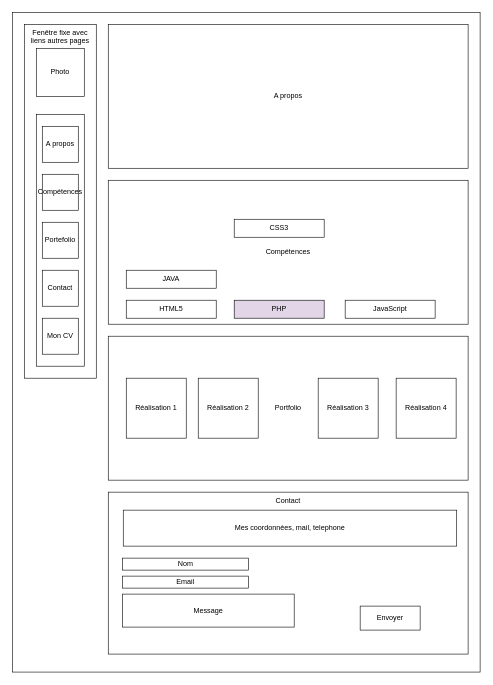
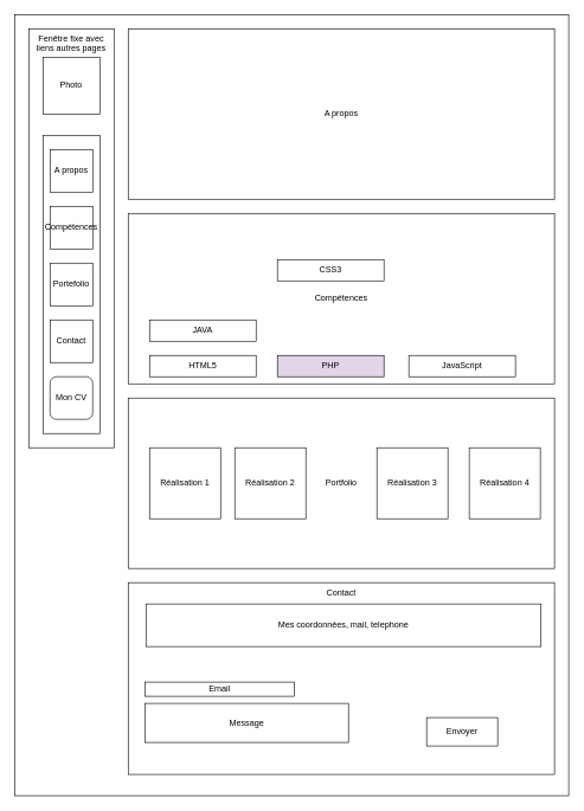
  <mxCell id="0" />
  <mxCell id="1" parent="0" />
  <mxCell id="2" value="" style="rounded=0;whiteSpace=wrap;html=1;" vertex="1" parent="1"><mxGeometry x="20" y="20" width="780" height="1100" as="geometry" /></mxCell>
  <mxCell id="3" value="&lt;div&gt;Fenêtre fixe avec liens autres pages&lt;/div&gt;" style="rounded=0;whiteSpace=wrap;html=1;verticalAlign=top;" vertex="1" parent="1"><mxGeometry x="40" y="40" width="120" height="590" as="geometry" /></mxCell>
  <mxCell id="4" value="Photo" style="rounded=0;whiteSpace=wrap;html=1;" vertex="1" parent="1"><mxGeometry x="60" y="80" width="80" height="80" as="geometry" /></mxCell>
  <mxCell id="5" value="" style="rounded=0;whiteSpace=wrap;html=1;" vertex="1" parent="1"><mxGeometry x="60" y="190" width="80" height="420" as="geometry" /></mxCell>
  <mxCell id="6" value="&lt;div&gt;A propos&lt;/div&gt;" style="rounded=0;whiteSpace=wrap;html=1;" vertex="1" parent="1"><mxGeometry x="70" y="210" width="60" height="60" as="geometry" /></mxCell>
  <mxCell id="7" value="Contact" style="rounded=0;whiteSpace=wrap;html=1;" vertex="1" parent="1"><mxGeometry x="70" y="450" width="60" height="60" as="geometry" /></mxCell>
  <mxCell id="8" value="&lt;div&gt;A propos&lt;/div&gt;" style="rounded=0;whiteSpace=wrap;html=1;" vertex="1" parent="1"><mxGeometry x="180" y="40" width="600" height="240" as="geometry" /></mxCell>
  <mxCell id="9" value="Compétences" style="rounded=0;whiteSpace=wrap;html=1;" vertex="1" parent="1"><mxGeometry x="180" y="300" width="600" height="240" as="geometry" /></mxCell>
  <mxCell id="10" value="Portfolio" style="rounded=0;whiteSpace=wrap;html=1;" vertex="1" parent="1"><mxGeometry x="180" y="560" width="600" height="240" as="geometry" /></mxCell>
  <mxCell id="11" value="Contact" style="rounded=0;whiteSpace=wrap;html=1;verticalAlign=top;" vertex="1" parent="1"><mxGeometry x="180" y="820" width="600" height="270" as="geometry" /></mxCell>
- <mxCell id="12" value="Nom" style="rounded=0;whiteSpace=wrap;html=1;" vertex="1" parent="1"><mxGeometry x="204" y="930" width="210" height="20" as="geometry" /></mxCell>
  <mxCell id="13" value="Email" style="rounded=0;whiteSpace=wrap;html=1;" vertex="1" parent="1"><mxGeometry x="204" y="960" width="210" height="20" as="geometry" /></mxCell>
  <mxCell id="14" value="Message" style="rounded=0;whiteSpace=wrap;html=1;" vertex="1" parent="1"><mxGeometry x="204" y="990" width="286" height="55" as="geometry" /></mxCell>
  <mxCell id="15" value="Envoyer" style="rounded=0;whiteSpace=wrap;html=1;" vertex="1" parent="1"><mxGeometry x="600" y="1010" width="100" height="40" as="geometry" /></mxCell>
  <mxCell id="16" value="Mes coordonnées, mail, telephone" style="rounded=0;whiteSpace=wrap;html=1;" vertex="1" parent="1"><mxGeometry x="205" y="850" width="556" height="60" as="geometry" /></mxCell>
  <mxCell id="17" value="Réalisation 1" style="rounded=0;whiteSpace=wrap;html=1;" vertex="1" parent="1"><mxGeometry x="210" y="630" width="100" height="100" as="geometry" /></mxCell>
  <mxCell id="18" value="&lt;div&gt;Compétences&lt;/div&gt;" style="rounded=0;whiteSpace=wrap;html=1;" vertex="1" parent="1"><mxGeometry x="70" y="290" width="60" height="60" as="geometry" /></mxCell>
  <mxCell id="19" value="Portefolio" style="rounded=0;whiteSpace=wrap;html=1;" vertex="1" parent="1"><mxGeometry x="70" y="370" width="60" height="60" as="geometry" /></mxCell>
- <mxCell id="20" value="Mon CV" style="rounded=0;whiteSpace=wrap;html=1;" vertex="1" parent="1"><mxGeometry x="70" y="530" width="60" height="60" as="geometry" /></mxCell>
+ <mxCell id="20" value="Mon CV" style="whiteSpace=wrap;html=1;rounded=1;" vertex="1" parent="1"><mxGeometry x="70" y="530" width="60" height="60" as="geometry" /></mxCell>
  <mxCell id="21" value="Réalisation 2" style="rounded=0;whiteSpace=wrap;html=1;" vertex="1" parent="1"><mxGeometry x="330" y="630" width="100" height="100" as="geometry" /></mxCell>
  <mxCell id="22" value="Réalisation 3" style="rounded=0;whiteSpace=wrap;html=1;" vertex="1" parent="1"><mxGeometry x="530" y="630" width="100" height="100" as="geometry" /></mxCell>
  <mxCell id="23" value="Réalisation 4" style="rounded=0;whiteSpace=wrap;html=1;" vertex="1" parent="1"><mxGeometry x="660" y="630" width="100" height="100" as="geometry" /></mxCell>
  <mxCell id="24" value="JAVA" style="rounded=0;whiteSpace=wrap;html=1;" vertex="1" parent="1"><mxGeometry x="210" y="450" width="150" height="30" as="geometry" /></mxCell>
  <mxCell id="25" value="PHP" style="rounded=0;whiteSpace=wrap;html=1;fillColor=#e1d5e7;" vertex="1" parent="1"><mxGeometry x="390" y="500" width="150" height="30" as="geometry" /></mxCell>
  <mxCell id="26" value="HTML5" style="rounded=0;whiteSpace=wrap;html=1;" vertex="1" parent="1"><mxGeometry x="210" y="500" width="150" height="30" as="geometry" /></mxCell>
  <mxCell id="27" value="CSS3" style="rounded=0;whiteSpace=wrap;html=1;" vertex="1" parent="1"><mxGeometry x="390" y="365" width="150" height="30" as="geometry" /></mxCell>
  <mxCell id="28" value="JavaScript" style="rounded=0;whiteSpace=wrap;html=1;" vertex="1" parent="1"><mxGeometry x="575" y="500" width="150" height="30" as="geometry" /></mxCell>
